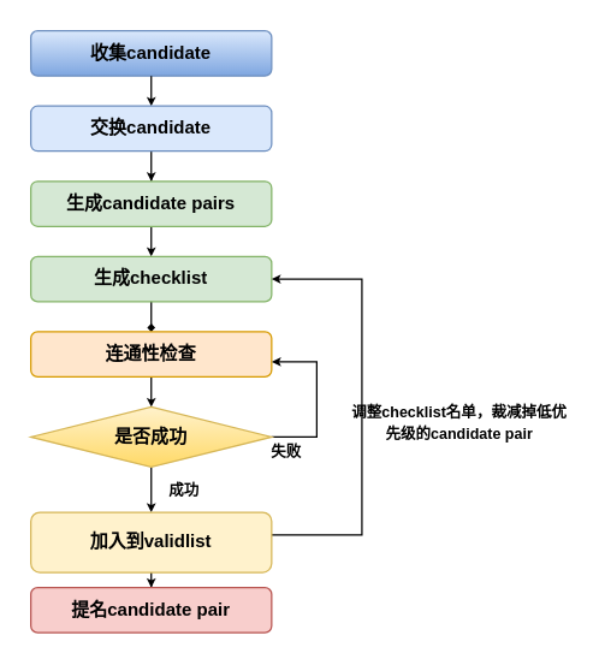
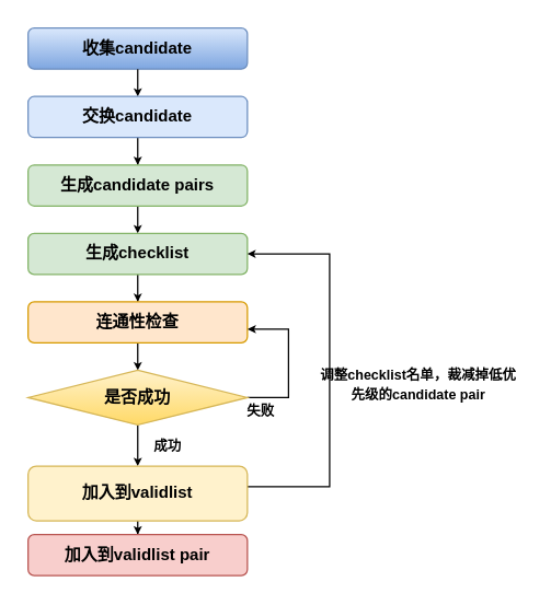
  <mxCell id="0" />
  <mxCell id="1" parent="0" />
  <mxCell id="2" value="&lt;b&gt;收集candidate&lt;/b&gt;" style="rounded=1;whiteSpace=wrap;html=1;gradientColor=#7ea6e0;fillColor=#dae8fc;strokeColor=#6c8ebf;" vertex="1" parent="1"><mxGeometry x="20" y="20" width="160" height="30" as="geometry" /></mxCell>
  <mxCell id="3" style="edgeStyle=orthogonalEdgeStyle;rounded=0;orthogonalLoop=1;jettySize=auto;html=1;entryX=0.5;entryY=0;entryDx=0;entryDy=0;endSize=3;" edge="1" parent="1" target="5"><mxGeometry relative="1" as="geometry"><mxPoint x="100" y="50" as="sourcePoint" /></mxGeometry></mxCell>
  <mxCell id="4" style="edgeStyle=orthogonalEdgeStyle;rounded=0;orthogonalLoop=1;jettySize=auto;html=1;entryX=0.5;entryY=0;entryDx=0;entryDy=0;endSize=3;" edge="1" parent="1" source="5" target="7"><mxGeometry relative="1" as="geometry" /></mxCell>
  <mxCell id="5" value="&lt;b&gt;交换candidate&lt;/b&gt;" style="rounded=1;whiteSpace=wrap;html=1;fillColor=#dae8fc;strokeColor=#6c8ebf;" vertex="1" parent="1"><mxGeometry x="20" y="70" width="160" height="30" as="geometry" /></mxCell>
  <mxCell id="6" style="edgeStyle=orthogonalEdgeStyle;rounded=0;orthogonalLoop=1;jettySize=auto;html=1;exitX=0.5;exitY=1;exitDx=0;exitDy=0;entryX=0.5;entryY=0;entryDx=0;entryDy=0;endSize=3;" edge="1" parent="1" source="7" target="9"><mxGeometry relative="1" as="geometry" /></mxCell>
  <mxCell id="7" value="&lt;b&gt;生成candidate pairs&lt;/b&gt;" style="rounded=1;whiteSpace=wrap;html=1;fillColor=#d5e8d4;strokeColor=#82b366;" vertex="1" parent="1"><mxGeometry x="20" y="120" width="160" height="30" as="geometry" /></mxCell>
- <mxCell id="8" style="edgeStyle=orthogonalEdgeStyle;rounded=0;orthogonalLoop=1;jettySize=auto;html=1;entryX=0.5;entryY=0;entryDx=0;entryDy=0;endSize=3;endArrow=diamond;" edge="1" parent="1" source="9" target="11"><mxGeometry relative="1" as="geometry" /></mxCell>
+ <mxCell id="8" style="edgeStyle=orthogonalEdgeStyle;rounded=0;orthogonalLoop=1;jettySize=auto;html=1;entryX=0.5;entryY=0;entryDx=0;entryDy=0;endSize=3;" edge="1" parent="1" source="9" target="11"><mxGeometry relative="1" as="geometry" /></mxCell>
  <mxCell id="9" value="&lt;b&gt;生成checklist&lt;/b&gt;" style="rounded=1;whiteSpace=wrap;html=1;fillColor=#d5e8d4;strokeColor=#82b366;" vertex="1" parent="1"><mxGeometry x="20" y="170" width="160" height="30" as="geometry" /></mxCell>
  <mxCell id="10" style="edgeStyle=orthogonalEdgeStyle;rounded=0;orthogonalLoop=1;jettySize=auto;html=1;entryX=0.5;entryY=0;entryDx=0;entryDy=0;endSize=3;" edge="1" parent="1" source="11"><mxGeometry relative="1" as="geometry"><mxPoint x="100" y="270" as="targetPoint" /></mxGeometry></mxCell>
  <mxCell id="11" value="&lt;b&gt;连通性检查&lt;/b&gt;" style="rounded=1;whiteSpace=wrap;html=1;fillColor=#ffe6cc;strokeColor=#d79b00;" vertex="1" parent="1"><mxGeometry x="20" y="220" width="160" height="30" as="geometry" /></mxCell>
  <mxCell id="12" style="edgeStyle=orthogonalEdgeStyle;rounded=0;orthogonalLoop=1;jettySize=auto;html=1;exitX=0.5;exitY=1;exitDx=0;exitDy=0;entryX=0.5;entryY=0;entryDx=0;entryDy=0;endSize=3;" edge="1" parent="1" source="14" target="17"><mxGeometry relative="1" as="geometry" /></mxCell>
  <mxCell id="13" style="edgeStyle=orthogonalEdgeStyle;rounded=0;orthogonalLoop=1;jettySize=auto;html=1;exitX=1;exitY=0.5;exitDx=0;exitDy=0;endSize=3;" edge="1" parent="1" source="14"><mxGeometry relative="1" as="geometry"><mxPoint x="180.143" y="240" as="targetPoint" /><Array as="points"><mxPoint x="210" y="290" /><mxPoint x="210" y="240" /></Array></mxGeometry></mxCell>
  <mxCell id="14" value="&lt;b&gt;是否成功&lt;/b&gt;" style="rhombus;whiteSpace=wrap;html=1;fillColor=#fff2cc;strokeColor=#d6b656;gradientColor=#ffd966;" vertex="1" parent="1"><mxGeometry x="20" y="270" width="160" height="40" as="geometry" /></mxCell>
  <mxCell id="15" style="edgeStyle=orthogonalEdgeStyle;rounded=0;orthogonalLoop=1;jettySize=auto;html=1;entryX=0.5;entryY=0;entryDx=0;entryDy=0;endSize=3;" edge="1" parent="1" source="17" target="18"><mxGeometry relative="1" as="geometry" /></mxCell>
  <mxCell id="16" style="edgeStyle=orthogonalEdgeStyle;rounded=0;orthogonalLoop=1;jettySize=auto;html=1;entryX=1;entryY=0.5;entryDx=0;entryDy=0;endSize=3;" edge="1" parent="1" source="17" target="9"><mxGeometry relative="1" as="geometry"><Array as="points"><mxPoint x="240" y="355" /><mxPoint x="240" y="185" /></Array></mxGeometry></mxCell>
  <mxCell id="17" value="&lt;b&gt;加入到validlist&lt;/b&gt;" style="rounded=1;whiteSpace=wrap;html=1;fillColor=#fff2cc;strokeColor=#d6b656;" vertex="1" parent="1"><mxGeometry x="20" y="340" width="160" height="40" as="geometry" /></mxCell>
- <mxCell id="18" value="&lt;b&gt;提名candidate pair&lt;/b&gt;" style="rounded=1;whiteSpace=wrap;html=1;fillColor=#f8cecc;strokeColor=#b85450;" vertex="1" parent="1"><mxGeometry x="20" y="390" width="160" height="30" as="geometry" /></mxCell>
+ <mxCell id="18" value="&lt;b&gt;加入到validlist pair&lt;/b&gt;" style="rounded=1;whiteSpace=wrap;html=1;fillColor=#f8cecc;strokeColor=#b85450;" vertex="1" parent="1"><mxGeometry x="20" y="390" width="160" height="30" as="geometry" /></mxCell>
  <mxCell id="19" value="&lt;font style=&quot;font-size: 10px&quot;&gt;&lt;b&gt;成功&lt;/b&gt;&lt;/font&gt;" style="text;html=1;strokeColor=none;fillColor=none;align=center;verticalAlign=middle;whiteSpace=wrap;rounded=0;" vertex="1" parent="1"><mxGeometry x="104" y="320" width="36" height="10" as="geometry" /></mxCell>
  <mxCell id="20" value="&lt;font style=&quot;font-size: 10px&quot;&gt;&lt;b&gt;失败&lt;/b&gt;&lt;/font&gt;" style="text;html=1;strokeColor=none;fillColor=none;align=center;verticalAlign=middle;whiteSpace=wrap;rounded=0;" vertex="1" parent="1"><mxGeometry x="170" y="290" width="40" height="20" as="geometry" /></mxCell>
  <mxCell id="21" value="&lt;font style=&quot;font-size: 10px&quot;&gt;&lt;b&gt;调整checklist名单，裁减掉低优先级的candidate pair&lt;/b&gt;&lt;/font&gt;" style="text;html=1;strokeColor=none;fillColor=none;align=center;verticalAlign=middle;whiteSpace=wrap;rounded=0;" vertex="1" parent="1"><mxGeometry x="230" y="270" width="150" height="20" as="geometry" /></mxCell>
